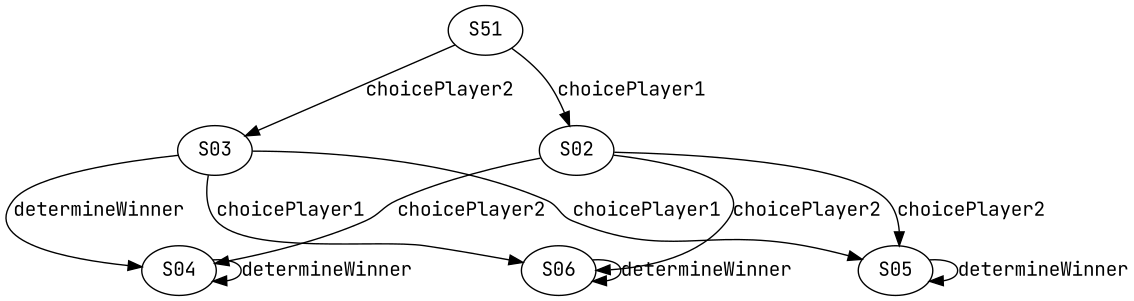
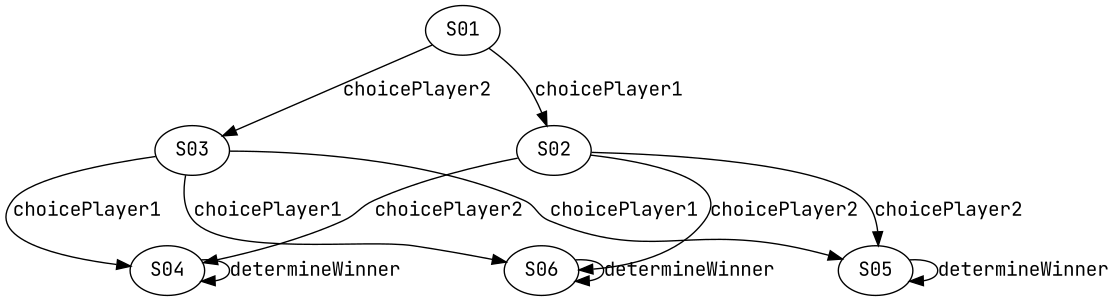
  digraph {
    fontname="JetBrains Mono"
    node [fontname="JetBrains Mono"]
    edge [color=black fontname="JetBrains Mono"]
-   S01 [label=S51]
+   S01
    S02
    S03
    S04
    S05
    S06
    S01 -> S02 [label=choicePlayer1]
    S01 -> S03 [label=choicePlayer2]
    S02 -> S04 [label=choicePlayer2]
    S02 -> S05 [label=choicePlayer2]
    S02 -> S06 [label=choicePlayer2]
-   S03 -> S04 [label=determineWinner]
+   S03 -> S04 [label=choicePlayer1]
    S03 -> S05 [label=choicePlayer1]
    S03 -> S06 [label=choicePlayer1]
    S04 -> S04 [label=determineWinner]
    S05 -> S05 [label=determineWinner]
    S06 -> S06 [label=determineWinner]
  }
